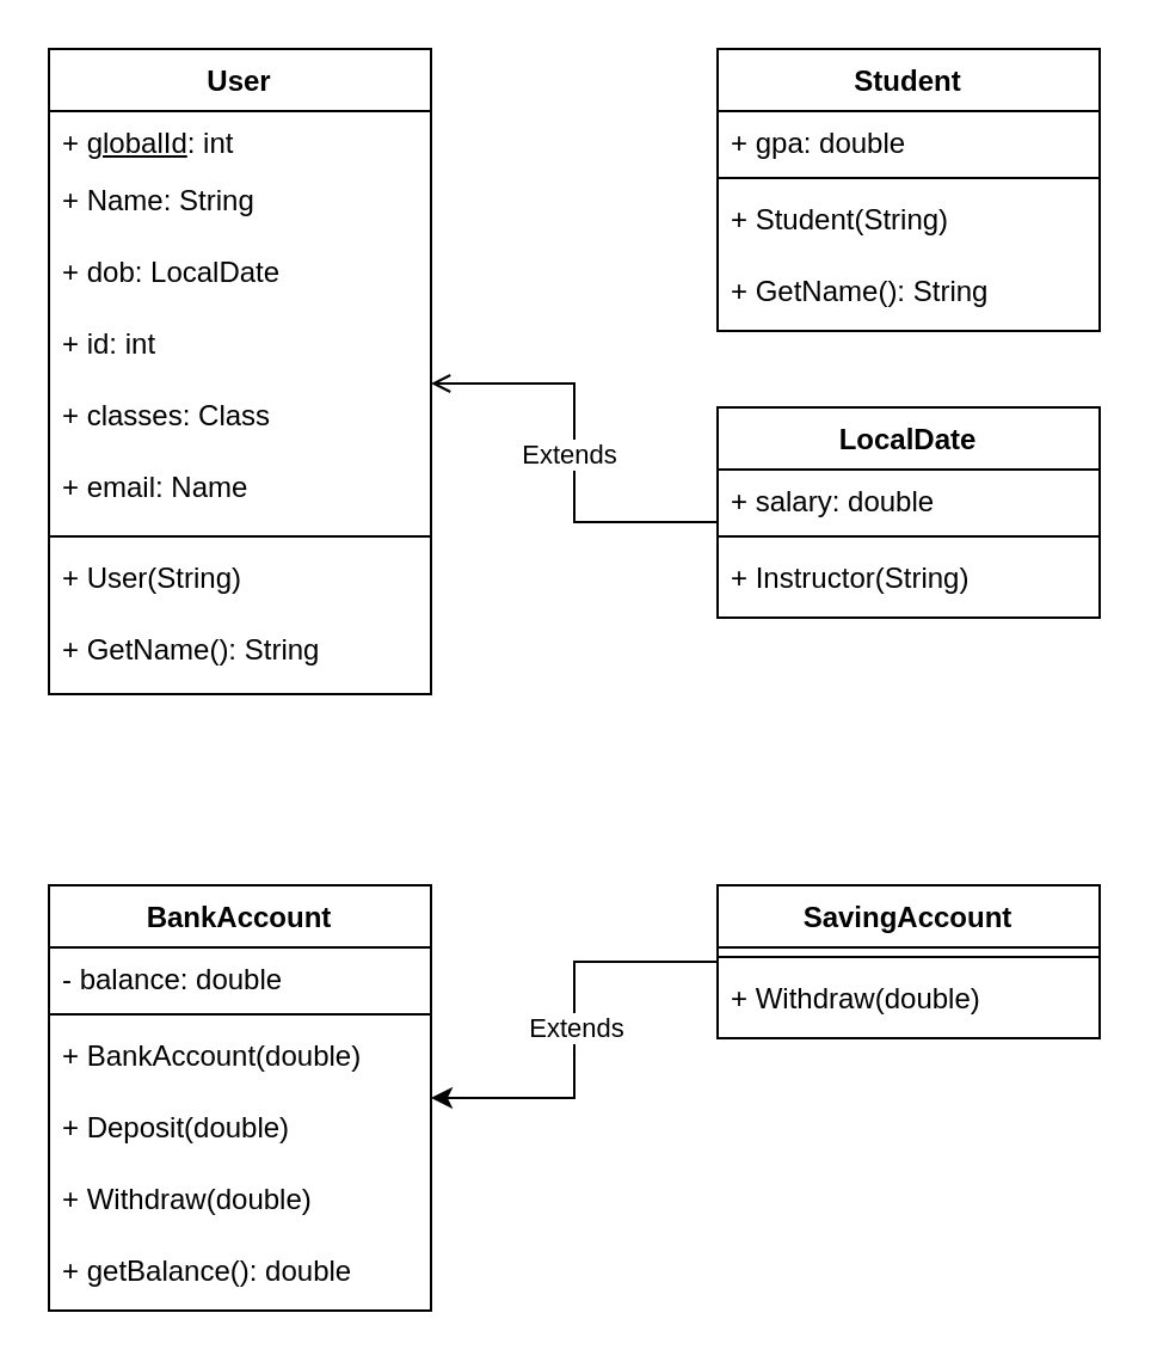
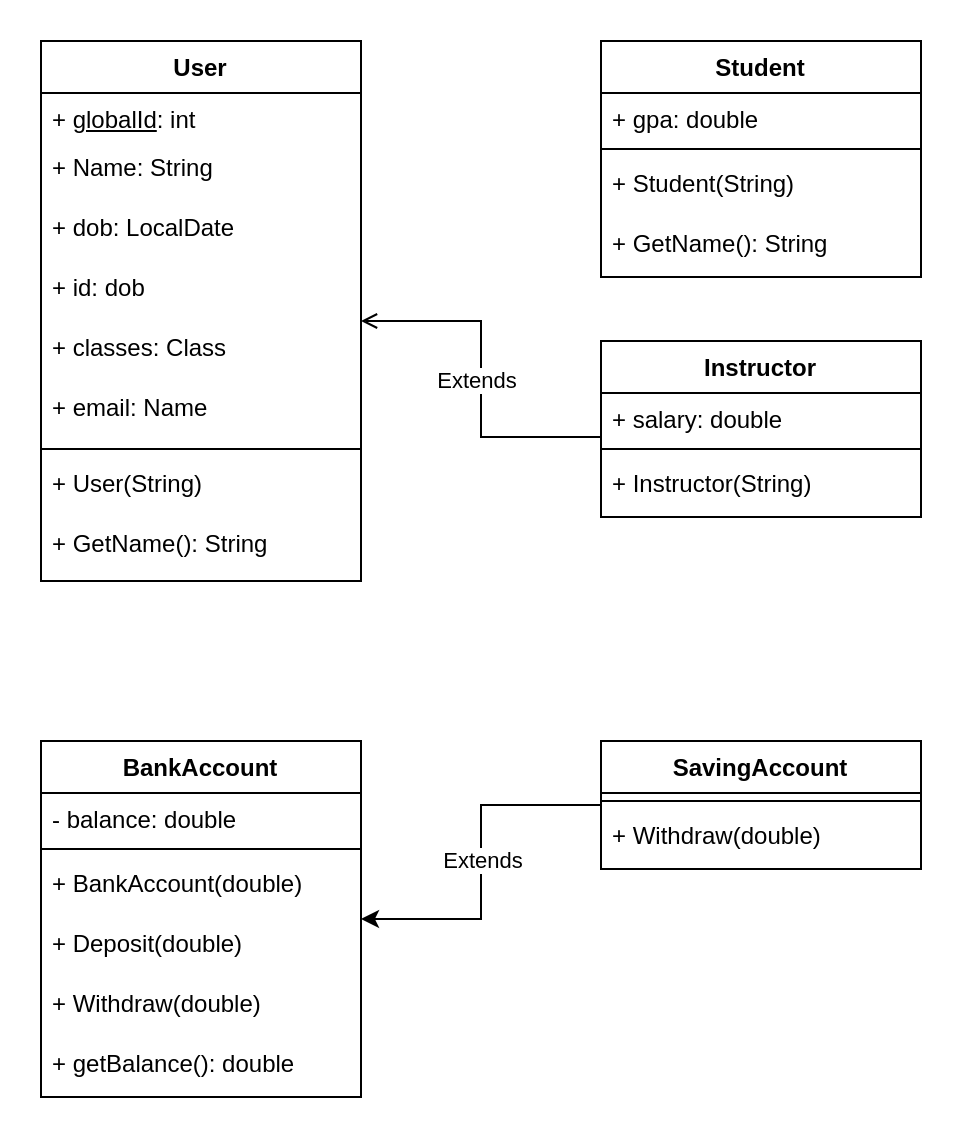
  <mxCell id="0" />
  <mxCell id="1" parent="0" />
  <mxCell id="2" value="User" style="swimlane;fontStyle=1;align=center;verticalAlign=top;childLayout=stackLayout;horizontal=1;startSize=26;horizontalStack=0;resizeParent=1;resizeParentMax=0;resizeLast=0;collapsible=1;marginBottom=0;whiteSpace=wrap;html=1;" vertex="1" parent="1"><mxGeometry x="20" y="20" width="160" height="270" as="geometry"><mxRectangle x="160" y="90" width="100" height="30" as="alternateBounds" /></mxGeometry></mxCell>
  <mxCell id="3" value="+ &lt;u&gt;globalId&lt;/u&gt;: int" style="text;strokeColor=none;fillColor=none;align=left;verticalAlign=top;spacingLeft=4;spacingRight=4;overflow=hidden;rotatable=0;points=[[0,0.5],[1,0.5]];portConstraint=eastwest;whiteSpace=wrap;html=1;" vertex="1" parent="2"><mxGeometry y="26" width="160" height="24" as="geometry" /></mxCell>
  <mxCell id="4" value="+ Name: String" style="text;strokeColor=none;fillColor=none;align=left;verticalAlign=top;spacingLeft=4;spacingRight=4;overflow=hidden;rotatable=0;points=[[0,0.5],[1,0.5]];portConstraint=eastwest;whiteSpace=wrap;html=1;" vertex="1" parent="2"><mxGeometry y="50" width="160" height="30" as="geometry" /></mxCell>
  <mxCell id="5" value="+ dob: LocalDate" style="text;strokeColor=none;fillColor=none;align=left;verticalAlign=top;spacingLeft=4;spacingRight=4;overflow=hidden;rotatable=0;points=[[0,0.5],[1,0.5]];portConstraint=eastwest;whiteSpace=wrap;html=1;" vertex="1" parent="2"><mxGeometry y="80" width="160" height="30" as="geometry" /></mxCell>
- <mxCell id="6" value="+ id: int" style="text;strokeColor=none;fillColor=none;align=left;verticalAlign=top;spacingLeft=4;spacingRight=4;overflow=hidden;rotatable=0;points=[[0,0.5],[1,0.5]];portConstraint=eastwest;whiteSpace=wrap;html=1;" vertex="1" parent="2"><mxGeometry y="110" width="160" height="30" as="geometry" /></mxCell>
+ <mxCell id="6" value="+ id: dob" style="text;strokeColor=none;fillColor=none;align=left;verticalAlign=top;spacingLeft=4;spacingRight=4;overflow=hidden;rotatable=0;points=[[0,0.5],[1,0.5]];portConstraint=eastwest;whiteSpace=wrap;html=1;" vertex="1" parent="2"><mxGeometry y="110" width="160" height="30" as="geometry" /></mxCell>
  <mxCell id="7" value="+ classes: Class" style="text;strokeColor=none;fillColor=none;align=left;verticalAlign=top;spacingLeft=4;spacingRight=4;overflow=hidden;rotatable=0;points=[[0,0.5],[1,0.5]];portConstraint=eastwest;whiteSpace=wrap;html=1;" vertex="1" parent="2"><mxGeometry y="140" width="160" height="30" as="geometry" /></mxCell>
  <mxCell id="8" value="+ email: Name" style="text;strokeColor=none;fillColor=none;align=left;verticalAlign=top;spacingLeft=4;spacingRight=4;overflow=hidden;rotatable=0;points=[[0,0.5],[1,0.5]];portConstraint=eastwest;whiteSpace=wrap;html=1;" vertex="1" parent="2"><mxGeometry y="170" width="160" height="30" as="geometry" /></mxCell>
  <mxCell id="9" value="" style="line;strokeWidth=1;fillColor=none;align=left;verticalAlign=middle;spacingTop=-1;spacingLeft=3;spacingRight=3;rotatable=0;labelPosition=right;points=[];portConstraint=eastwest;strokeColor=inherit;" vertex="1" parent="2"><mxGeometry y="200" width="160" height="8" as="geometry" /></mxCell>
  <mxCell id="10" value="+ User(String)" style="text;strokeColor=none;fillColor=none;align=left;verticalAlign=top;spacingLeft=4;spacingRight=4;overflow=hidden;rotatable=0;points=[[0,0.5],[1,0.5]];portConstraint=eastwest;whiteSpace=wrap;html=1;" vertex="1" parent="2"><mxGeometry y="208" width="160" height="30" as="geometry" /></mxCell>
  <mxCell id="11" value="+ GetName(): String" style="text;strokeColor=none;fillColor=none;align=left;verticalAlign=top;spacingLeft=4;spacingRight=4;overflow=hidden;rotatable=0;points=[[0,0.5],[1,0.5]];portConstraint=eastwest;whiteSpace=wrap;html=1;" vertex="1" parent="2"><mxGeometry y="238" width="160" height="32" as="geometry" /></mxCell>
  <mxCell id="12" value="Student" style="swimlane;fontStyle=1;align=center;verticalAlign=top;childLayout=stackLayout;horizontal=1;startSize=26;horizontalStack=0;resizeParent=1;resizeParentMax=0;resizeLast=0;collapsible=1;marginBottom=0;whiteSpace=wrap;html=1;" vertex="1" parent="1"><mxGeometry x="300" y="20" width="160" height="118" as="geometry"><mxRectangle x="160" y="90" width="100" height="30" as="alternateBounds" /></mxGeometry></mxCell>
  <mxCell id="13" value="+ gpa: double" style="text;strokeColor=none;fillColor=none;align=left;verticalAlign=top;spacingLeft=4;spacingRight=4;overflow=hidden;rotatable=0;points=[[0,0.5],[1,0.5]];portConstraint=eastwest;whiteSpace=wrap;html=1;" vertex="1" parent="12"><mxGeometry y="26" width="160" height="24" as="geometry" /></mxCell>
  <mxCell id="14" value="" style="line;strokeWidth=1;fillColor=none;align=left;verticalAlign=middle;spacingTop=-1;spacingLeft=3;spacingRight=3;rotatable=0;labelPosition=right;points=[];portConstraint=eastwest;strokeColor=inherit;" vertex="1" parent="12"><mxGeometry y="50" width="160" height="8" as="geometry" /></mxCell>
  <mxCell id="15" value="+ Student(String)" style="text;strokeColor=none;fillColor=none;align=left;verticalAlign=top;spacingLeft=4;spacingRight=4;overflow=hidden;rotatable=0;points=[[0,0.5],[1,0.5]];portConstraint=eastwest;whiteSpace=wrap;html=1;" vertex="1" parent="12"><mxGeometry y="58" width="160" height="30" as="geometry" /></mxCell>
  <mxCell id="16" value="+ GetName(): String" style="text;strokeColor=none;fillColor=none;align=left;verticalAlign=top;spacingLeft=4;spacingRight=4;overflow=hidden;rotatable=0;points=[[0,0.5],[1,0.5]];portConstraint=eastwest;whiteSpace=wrap;html=1;" vertex="1" parent="12"><mxGeometry y="88" width="160" height="30" as="geometry" /></mxCell>
- <mxCell id="17" value="LocalDate" style="swimlane;fontStyle=1;align=center;verticalAlign=top;childLayout=stackLayout;horizontal=1;startSize=26;horizontalStack=0;resizeParent=1;resizeParentMax=0;resizeLast=0;collapsible=1;marginBottom=0;whiteSpace=wrap;html=1;" vertex="1" parent="1"><mxGeometry x="300" y="170" width="160" height="88" as="geometry"><mxRectangle x="160" y="90" width="100" height="30" as="alternateBounds" /></mxGeometry></mxCell>
+ <mxCell id="17" value="Instructor" style="swimlane;fontStyle=1;align=center;verticalAlign=top;childLayout=stackLayout;horizontal=1;startSize=26;horizontalStack=0;resizeParent=1;resizeParentMax=0;resizeLast=0;collapsible=1;marginBottom=0;whiteSpace=wrap;html=1;" vertex="1" parent="1"><mxGeometry x="300" y="170" width="160" height="88" as="geometry"><mxRectangle x="160" y="90" width="100" height="30" as="alternateBounds" /></mxGeometry></mxCell>
  <mxCell id="18" value="+ salary: double" style="text;strokeColor=none;fillColor=none;align=left;verticalAlign=top;spacingLeft=4;spacingRight=4;overflow=hidden;rotatable=0;points=[[0,0.5],[1,0.5]];portConstraint=eastwest;whiteSpace=wrap;html=1;" vertex="1" parent="17"><mxGeometry y="26" width="160" height="24" as="geometry" /></mxCell>
  <mxCell id="19" value="" style="line;strokeWidth=1;fillColor=none;align=left;verticalAlign=middle;spacingTop=-1;spacingLeft=3;spacingRight=3;rotatable=0;labelPosition=right;points=[];portConstraint=eastwest;strokeColor=inherit;" vertex="1" parent="17"><mxGeometry y="50" width="160" height="8" as="geometry" /></mxCell>
  <mxCell id="20" value="+ Instructor(String)" style="text;strokeColor=none;fillColor=none;align=left;verticalAlign=top;spacingLeft=4;spacingRight=4;overflow=hidden;rotatable=0;points=[[0,0.5],[1,0.5]];portConstraint=eastwest;whiteSpace=wrap;html=1;" vertex="1" parent="17"><mxGeometry y="58" width="160" height="30" as="geometry" /></mxCell>
  <mxCell id="21" style="edgeStyle=orthogonalEdgeStyle;rounded=0;orthogonalLoop=1;jettySize=auto;html=1;endArrow=open;" edge="1" parent="1" source="17" target="2"><mxGeometry relative="1" as="geometry"><mxPoint x="190" y="80" as="targetPoint" /><Array as="points"><mxPoint x="240" y="218" /><mxPoint x="240" y="160" /></Array></mxGeometry></mxCell>
  <mxCell id="22" value="Extends" style="edgeLabel;html=1;align=center;verticalAlign=middle;resizable=0;points=[];" vertex="1" connectable="0" parent="21"><mxGeometry x="0.002" y="3" relative="1" as="geometry"><mxPoint as="offset" /></mxGeometry></mxCell>
  <mxCell id="23" value="BankAccount" style="swimlane;fontStyle=1;align=center;verticalAlign=top;childLayout=stackLayout;horizontal=1;startSize=26;horizontalStack=0;resizeParent=1;resizeParentMax=0;resizeLast=0;collapsible=1;marginBottom=0;whiteSpace=wrap;html=1;" vertex="1" parent="1"><mxGeometry x="20" y="370" width="160" height="178" as="geometry"><mxRectangle x="160" y="90" width="100" height="30" as="alternateBounds" /></mxGeometry></mxCell>
  <mxCell id="24" value="- balance: double" style="text;strokeColor=none;fillColor=none;align=left;verticalAlign=top;spacingLeft=4;spacingRight=4;overflow=hidden;rotatable=0;points=[[0,0.5],[1,0.5]];portConstraint=eastwest;whiteSpace=wrap;html=1;" vertex="1" parent="23"><mxGeometry y="26" width="160" height="24" as="geometry" /></mxCell>
  <mxCell id="25" value="" style="line;strokeWidth=1;fillColor=none;align=left;verticalAlign=middle;spacingTop=-1;spacingLeft=3;spacingRight=3;rotatable=0;labelPosition=right;points=[];portConstraint=eastwest;strokeColor=inherit;" vertex="1" parent="23"><mxGeometry y="50" width="160" height="8" as="geometry" /></mxCell>
  <mxCell id="26" value="+ BankAccount(double)" style="text;strokeColor=none;fillColor=none;align=left;verticalAlign=top;spacingLeft=4;spacingRight=4;overflow=hidden;rotatable=0;points=[[0,0.5],[1,0.5]];portConstraint=eastwest;whiteSpace=wrap;html=1;" vertex="1" parent="23"><mxGeometry y="58" width="160" height="30" as="geometry" /></mxCell>
  <mxCell id="27" value="+ Deposit(double)" style="text;strokeColor=none;fillColor=none;align=left;verticalAlign=top;spacingLeft=4;spacingRight=4;overflow=hidden;rotatable=0;points=[[0,0.5],[1,0.5]];portConstraint=eastwest;whiteSpace=wrap;html=1;" vertex="1" parent="23"><mxGeometry y="88" width="160" height="30" as="geometry" /></mxCell>
  <mxCell id="28" value="+ Withdraw(double)" style="text;strokeColor=none;fillColor=none;align=left;verticalAlign=top;spacingLeft=4;spacingRight=4;overflow=hidden;rotatable=0;points=[[0,0.5],[1,0.5]];portConstraint=eastwest;whiteSpace=wrap;html=1;" vertex="1" parent="23"><mxGeometry y="118" width="160" height="30" as="geometry" /></mxCell>
  <mxCell id="29" value="+ getBalance(): double" style="text;strokeColor=none;fillColor=none;align=left;verticalAlign=top;spacingLeft=4;spacingRight=4;overflow=hidden;rotatable=0;points=[[0,0.5],[1,0.5]];portConstraint=eastwest;whiteSpace=wrap;html=1;" vertex="1" parent="23"><mxGeometry y="148" width="160" height="30" as="geometry" /></mxCell>
  <mxCell id="30" value="SavingAccount" style="swimlane;fontStyle=1;align=center;verticalAlign=top;childLayout=stackLayout;horizontal=1;startSize=26;horizontalStack=0;resizeParent=1;resizeParentMax=0;resizeLast=0;collapsible=1;marginBottom=0;whiteSpace=wrap;html=1;" vertex="1" parent="1"><mxGeometry x="300" y="370" width="160" height="64" as="geometry"><mxRectangle x="160" y="90" width="100" height="30" as="alternateBounds" /></mxGeometry></mxCell>
  <mxCell id="31" value="" style="line;strokeWidth=1;fillColor=none;align=left;verticalAlign=middle;spacingTop=-1;spacingLeft=3;spacingRight=3;rotatable=0;labelPosition=right;points=[];portConstraint=eastwest;strokeColor=inherit;" vertex="1" parent="30"><mxGeometry y="26" width="160" height="8" as="geometry" /></mxCell>
  <mxCell id="32" value="+ Withdraw(double)" style="text;strokeColor=none;fillColor=none;align=left;verticalAlign=top;spacingLeft=4;spacingRight=4;overflow=hidden;rotatable=0;points=[[0,0.5],[1,0.5]];portConstraint=eastwest;whiteSpace=wrap;html=1;" vertex="1" parent="30"><mxGeometry y="34" width="160" height="30" as="geometry" /></mxCell>
  <mxCell id="33" style="edgeStyle=orthogonalEdgeStyle;rounded=0;orthogonalLoop=1;jettySize=auto;html=1;" edge="1" parent="1" source="30" target="23"><mxGeometry relative="1" as="geometry" /></mxCell>
  <mxCell id="34" value="Extends" style="edgeLabel;html=1;align=center;verticalAlign=middle;resizable=0;points=[];" vertex="1" connectable="0" parent="33"><mxGeometry x="-0.017" relative="1" as="geometry"><mxPoint as="offset" /></mxGeometry></mxCell>
